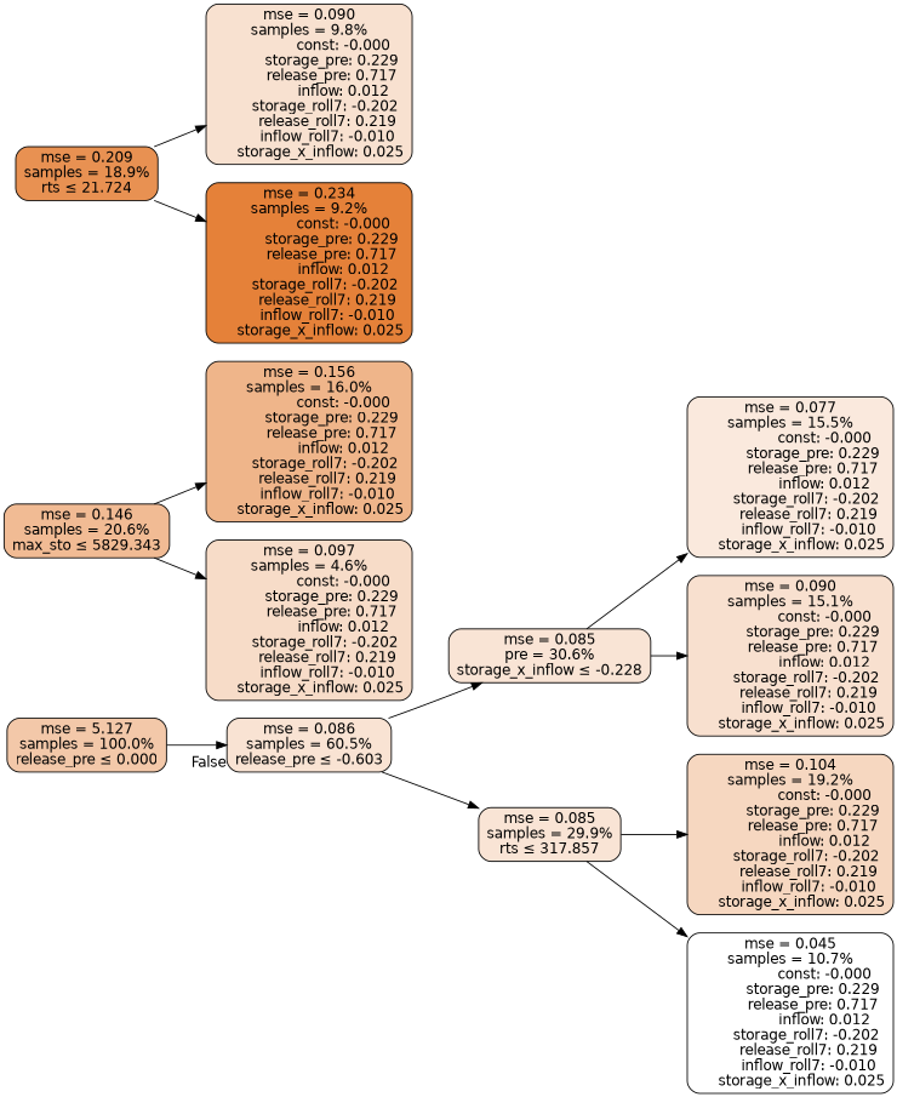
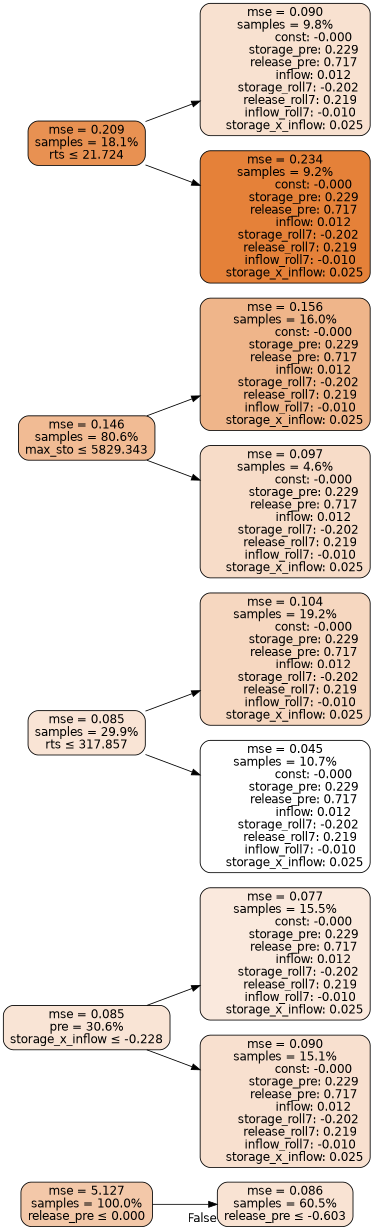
  digraph {
    rankdir=LR
    node [color=black fillcolor="#f9e4d5" fontname=helvetica shape=rectangle style="filled, rounded"]
    edge [fontname=helvetica]
    n1 [fillcolor="#f3c8a9" label="mse = 5.127\nsamples = 100.0%\nrelease_pre &le; 0.000"]
    n2 [fillcolor="#f9e3d3" label="mse = 0.086\nsamples = 60.5%\nrelease_pre &le; -0.603"]
    n3 [label="mse = 0.085\npre = 30.6%\nstorage_x_inflow &le; -0.228"]
    n4 [label="mse = 0.085\nsamples = 29.9%\nrts &le; 317.857"]
    n5 [fillcolor="#fae9dd" label="mse = 0.077\nsamples = 15.5%\n               const: -0.000\n          storage_pre: 0.229\n          release_pre: 0.717\n               inflow: 0.012\n       storage_roll7: -0.202\n        release_roll7: 0.219\n        inflow_roll7: -0.010\n     storage_x_inflow: 0.025"]
    n6 [fillcolor="#f8e0cf" label="mse = 0.090\nsamples = 15.1%\n               const: -0.000\n          storage_pre: 0.229\n          release_pre: 0.717\n               inflow: 0.012\n       storage_roll7: -0.202\n        release_roll7: 0.219\n        inflow_roll7: -0.010\n     storage_x_inflow: 0.025"]
    n7 [fillcolor="#f6d7c0" label="mse = 0.104\nsamples = 19.2%\n               const: -0.000\n          storage_pre: 0.229\n          release_pre: 0.717\n               inflow: 0.012\n       storage_roll7: -0.202\n        release_roll7: 0.219\n        inflow_roll7: -0.010\n     storage_x_inflow: 0.025"]
    n8 [fillcolor="#ffffff" label="mse = 0.045\nsamples = 10.7%\n               const: -0.000\n          storage_pre: 0.229\n          release_pre: 0.717\n               inflow: 0.012\n       storage_roll7: -0.202\n        release_roll7: 0.219\n        inflow_roll7: -0.010\n     storage_x_inflow: 0.025"]
-   n9 [fillcolor="#f1bb94" label="mse = 0.146\nsamples = 20.6%\nmax_sto &le; 5829.343"]
+   n9 [fillcolor="#f1bb94" label="mse = 0.146\nsamples = 80.6%\nmax_sto &le; 5829.343"]
    n10 [fillcolor="#efb58a" label="mse = 0.156\nsamples = 16.0%\n               const: -0.000\n          storage_pre: 0.229\n          release_pre: 0.717\n               inflow: 0.012\n       storage_roll7: -0.202\n        release_roll7: 0.219\n        inflow_roll7: -0.010\n     storage_x_inflow: 0.025"]
    n11 [fillcolor="#f7dcc8" label="mse = 0.097\nsamples = 4.6%\n               const: -0.000\n          storage_pre: 0.229\n          release_pre: 0.717\n               inflow: 0.012\n       storage_roll7: -0.202\n        release_roll7: 0.219\n        inflow_roll7: -0.010\n     storage_x_inflow: 0.025"]
-   n12 [fillcolor="#e89152" label="mse = 0.209\nsamples = 18.9%\nrts &le; 21.724"]
+   n12 [fillcolor="#e89152" label="mse = 0.209\nsamples = 18.1%\nrts &le; 21.724"]
    n13 [fillcolor="#f8e1d0" label="mse = 0.090\nsamples = 9.8%\n               const: -0.000\n          storage_pre: 0.229\n          release_pre: 0.717\n               inflow: 0.012\n       storage_roll7: -0.202\n        release_roll7: 0.219\n        inflow_roll7: -0.010\n     storage_x_inflow: 0.025"]
    n14 [fillcolor="#e58139" label="mse = 0.234\nsamples = 9.2%\n               const: -0.000\n          storage_pre: 0.229\n          release_pre: 0.717\n               inflow: 0.012\n       storage_roll7: -0.202\n        release_roll7: 0.219\n        inflow_roll7: -0.010\n     storage_x_inflow: 0.025"]
    n1 -> n2 [headlabel=False labelangle=45 labeldistance=2.5]
-   n2 -> n3
-   n2 -> n4
    n3 -> n5
    n3 -> n6
    n4 -> n7
    n4 -> n8
    n9 -> n10
    n9 -> n11
    n12 -> n13
    n12 -> n14
  }
